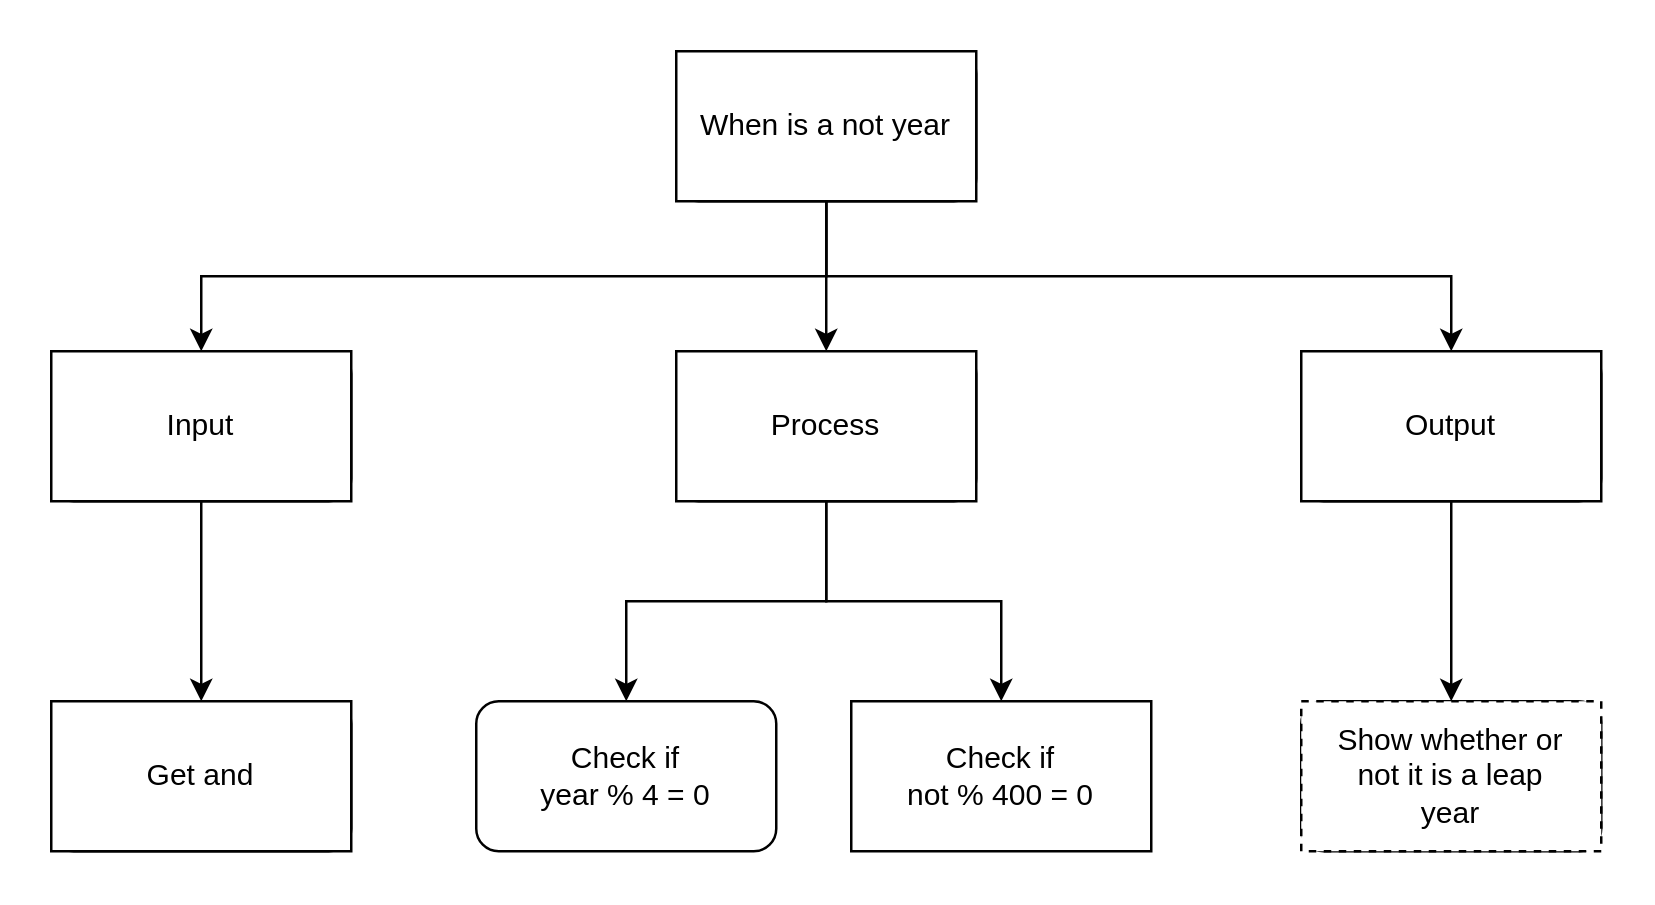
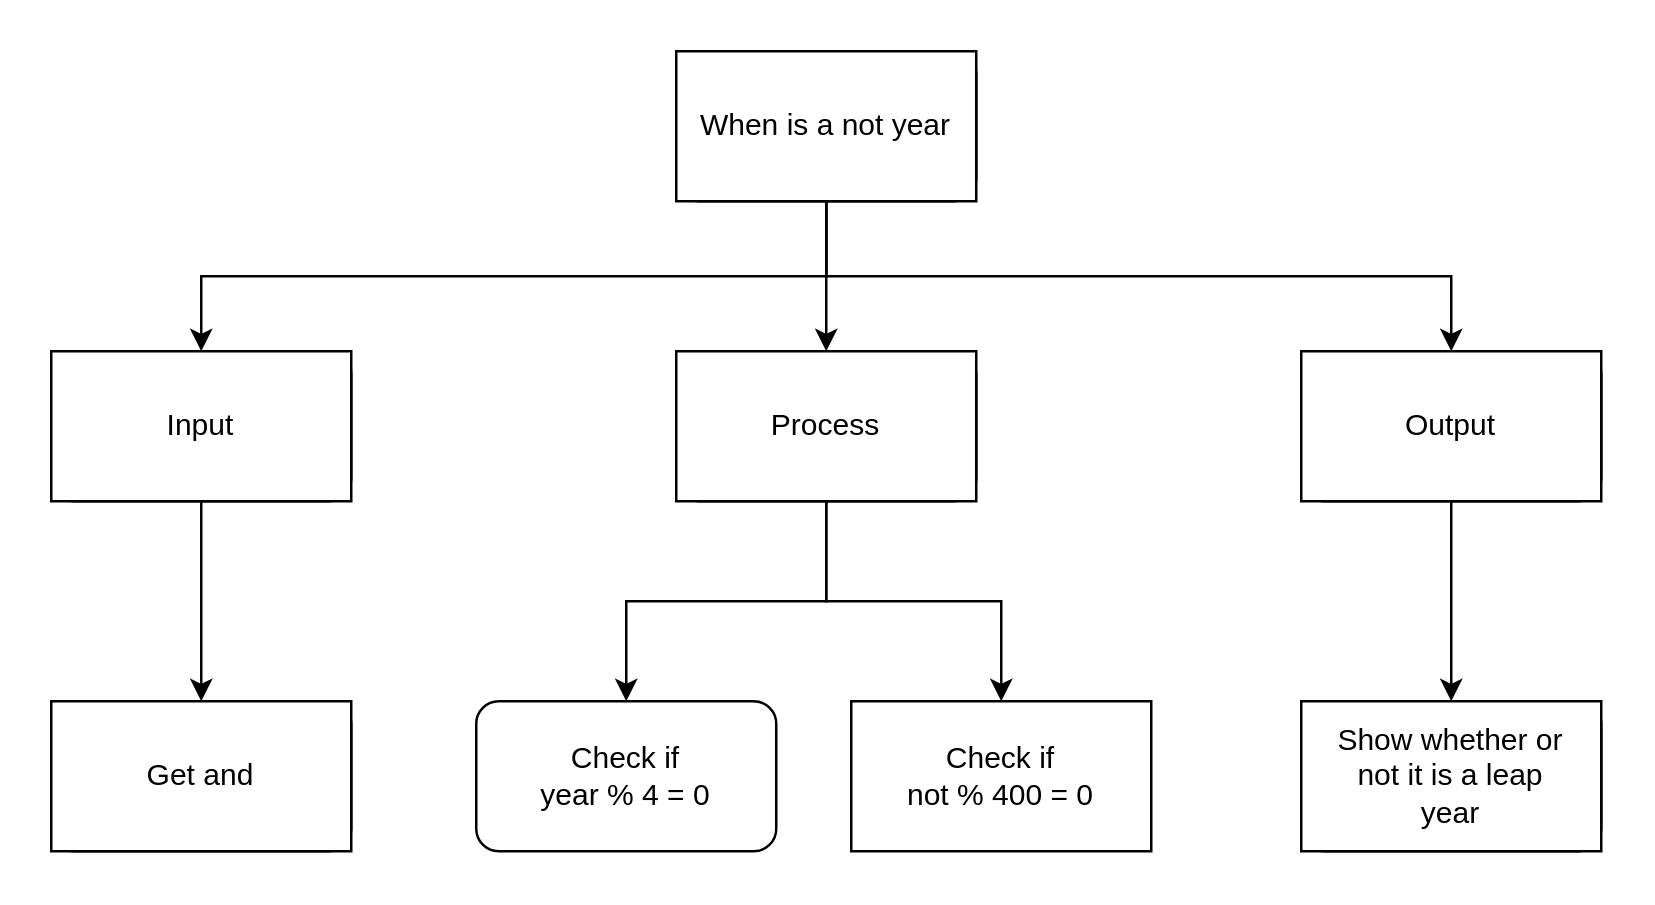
  <mxCell id="0" />
  <mxCell id="1" parent="0" />
  <mxCell id="2" value="" style="edgeStyle=orthogonalEdgeStyle;html=1;" edge="1" parent="1" source="3" target="12"><mxGeometry relative="1" as="geometry" /></mxCell>
  <mxCell id="3" value="Input" style="rounded=1;whiteSpace=wrap;html=1;" vertex="1" parent="1"><mxGeometry x="20" y="140" width="120" height="60" as="geometry" /></mxCell>
  <mxCell id="4" style="edgeStyle=none;html=1;" edge="1" parent="1" source="7" target="10"><mxGeometry relative="1" as="geometry" /></mxCell>
  <mxCell id="5" style="edgeStyle=orthogonalEdgeStyle;html=1;entryX=0.5;entryY=0;entryDx=0;entryDy=0;rounded=0;" edge="1" parent="1" source="7" target="3"><mxGeometry relative="1" as="geometry"><Array as="points"><mxPoint x="330" y="110" /><mxPoint x="80" y="110" /></Array></mxGeometry></mxCell>
  <mxCell id="6" style="edgeStyle=orthogonalEdgeStyle;html=1;rounded=0;" edge="1" parent="1" source="7" target="9"><mxGeometry relative="1" as="geometry"><Array as="points"><mxPoint x="330" y="110" /><mxPoint x="580" y="110" /></Array></mxGeometry></mxCell>
  <mxCell id="7" value="Area and Perimeter" style="rounded=1;whiteSpace=wrap;html=1;" vertex="1" parent="1"><mxGeometry x="270" y="20" width="120" height="60" as="geometry" /></mxCell>
  <mxCell id="8" value="" style="edgeStyle=orthogonalEdgeStyle;html=1;" edge="1" parent="1" source="9" target="11"><mxGeometry relative="1" as="geometry" /></mxCell>
  <mxCell id="9" value="Output" style="rounded=1;whiteSpace=wrap;html=1;" vertex="1" parent="1"><mxGeometry x="520" y="140" width="120" height="60" as="geometry" /></mxCell>
  <mxCell id="10" value="Process" style="rounded=1;whiteSpace=wrap;html=1;" vertex="1" parent="1"><mxGeometry x="270" y="140" width="120" height="60" as="geometry" /></mxCell>
  <mxCell id="11" value="" style="rounded=1;whiteSpace=wrap;html=1;" vertex="1" parent="1"><mxGeometry x="520" y="280" width="120" height="60" as="geometry" /></mxCell>
  <mxCell id="12" value="" style="rounded=1;whiteSpace=wrap;html=1;" vertex="1" parent="1"><mxGeometry x="20" y="280" width="120" height="60" as="geometry" /></mxCell>
  <mxCell id="13" value="Get and" style="rounded=0;whiteSpace=wrap;html=1;" vertex="1" parent="1"><mxGeometry x="20" y="280" width="120" height="60" as="geometry" /></mxCell>
- <mxCell id="14" value="Show whether or&lt;br&gt;not it is a leap&lt;br&gt;year" style="rounded=0;whiteSpace=wrap;html=1;dashed=1;" vertex="1" parent="1"><mxGeometry x="520" y="280" width="120" height="60" as="geometry" /></mxCell>
+ <mxCell id="14" value="Show whether or&lt;br&gt;not it is a leap&lt;br&gt;year" style="rounded=0;whiteSpace=wrap;html=1;" vertex="1" parent="1"><mxGeometry x="520" y="280" width="120" height="60" as="geometry" /></mxCell>
  <mxCell id="15" value="Input" style="rounded=0;whiteSpace=wrap;html=1;" vertex="1" parent="1"><mxGeometry x="20" y="140" width="120" height="60" as="geometry" /></mxCell>
  <mxCell id="16" style="edgeStyle=orthogonalEdgeStyle;rounded=0;html=1;entryX=0.5;entryY=0;entryDx=0;entryDy=0;" edge="1" parent="1" source="18" target="21"><mxGeometry relative="1" as="geometry" /></mxCell>
  <mxCell id="17" style="edgeStyle=orthogonalEdgeStyle;html=1;entryX=0.5;entryY=0;entryDx=0;entryDy=0;rounded=0;" edge="1" parent="1" source="18" target="22"><mxGeometry relative="1" as="geometry" /></mxCell>
  <mxCell id="18" value="Process" style="rounded=0;whiteSpace=wrap;html=1;" vertex="1" parent="1"><mxGeometry x="270" y="140" width="120" height="60" as="geometry" /></mxCell>
  <mxCell id="19" value="Output" style="rounded=0;whiteSpace=wrap;html=1;" vertex="1" parent="1"><mxGeometry x="520" y="140" width="120" height="60" as="geometry" /></mxCell>
  <mxCell id="20" value="When is a not year" style="rounded=0;whiteSpace=wrap;html=1;" vertex="1" parent="1"><mxGeometry x="270" y="20" width="120" height="60" as="geometry" /></mxCell>
  <mxCell id="21" value="Check if &lt;br&gt;year % 4 = 0" style="whiteSpace=wrap;html=1;rounded=1;" vertex="1" parent="1"><mxGeometry x="190" y="280" width="120" height="60" as="geometry" /></mxCell>
  <mxCell id="22" value="&lt;span&gt;Check if&lt;/span&gt;&lt;br&gt;&lt;span&gt;not % 400 = 0&lt;/span&gt;" style="rounded=0;whiteSpace=wrap;html=1;" vertex="1" parent="1"><mxGeometry x="340" y="280" width="120" height="60" as="geometry" /></mxCell>
